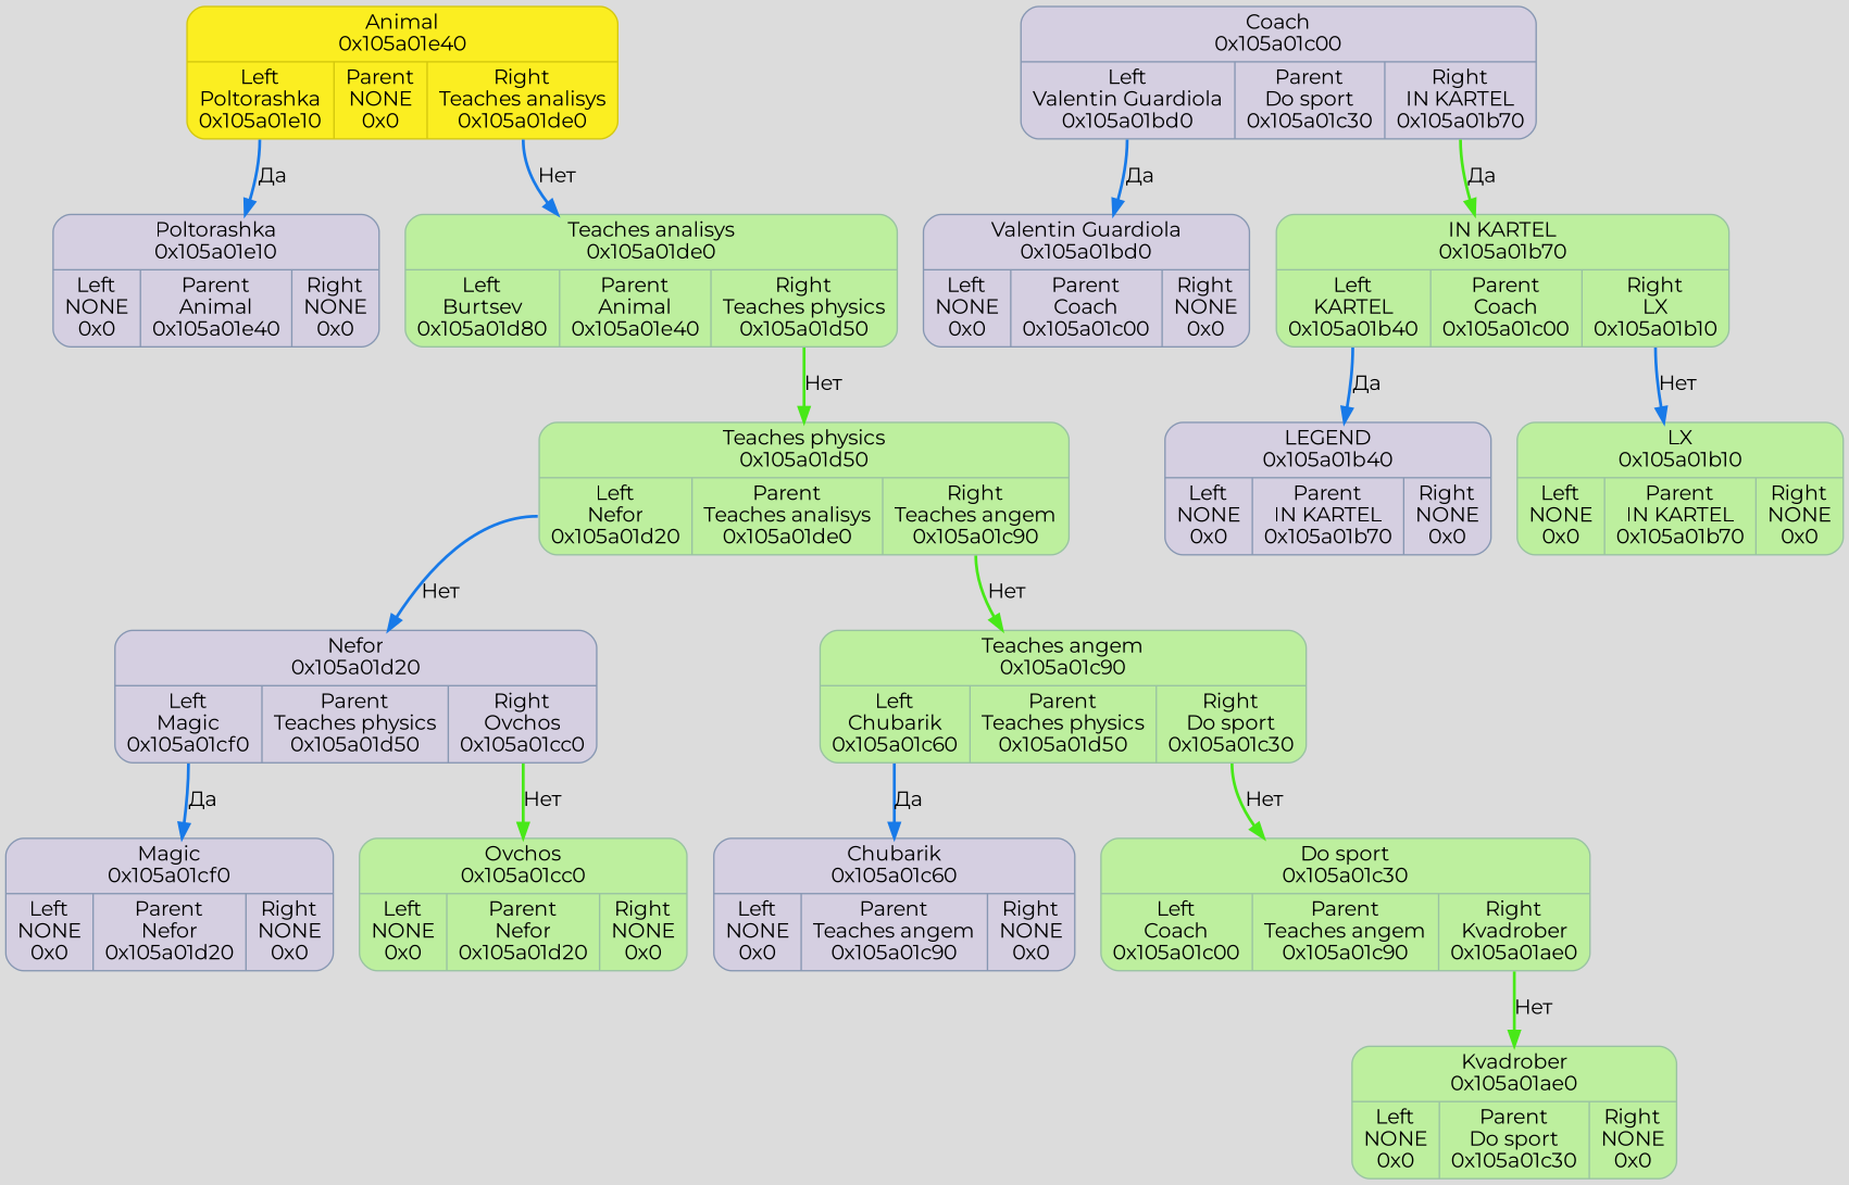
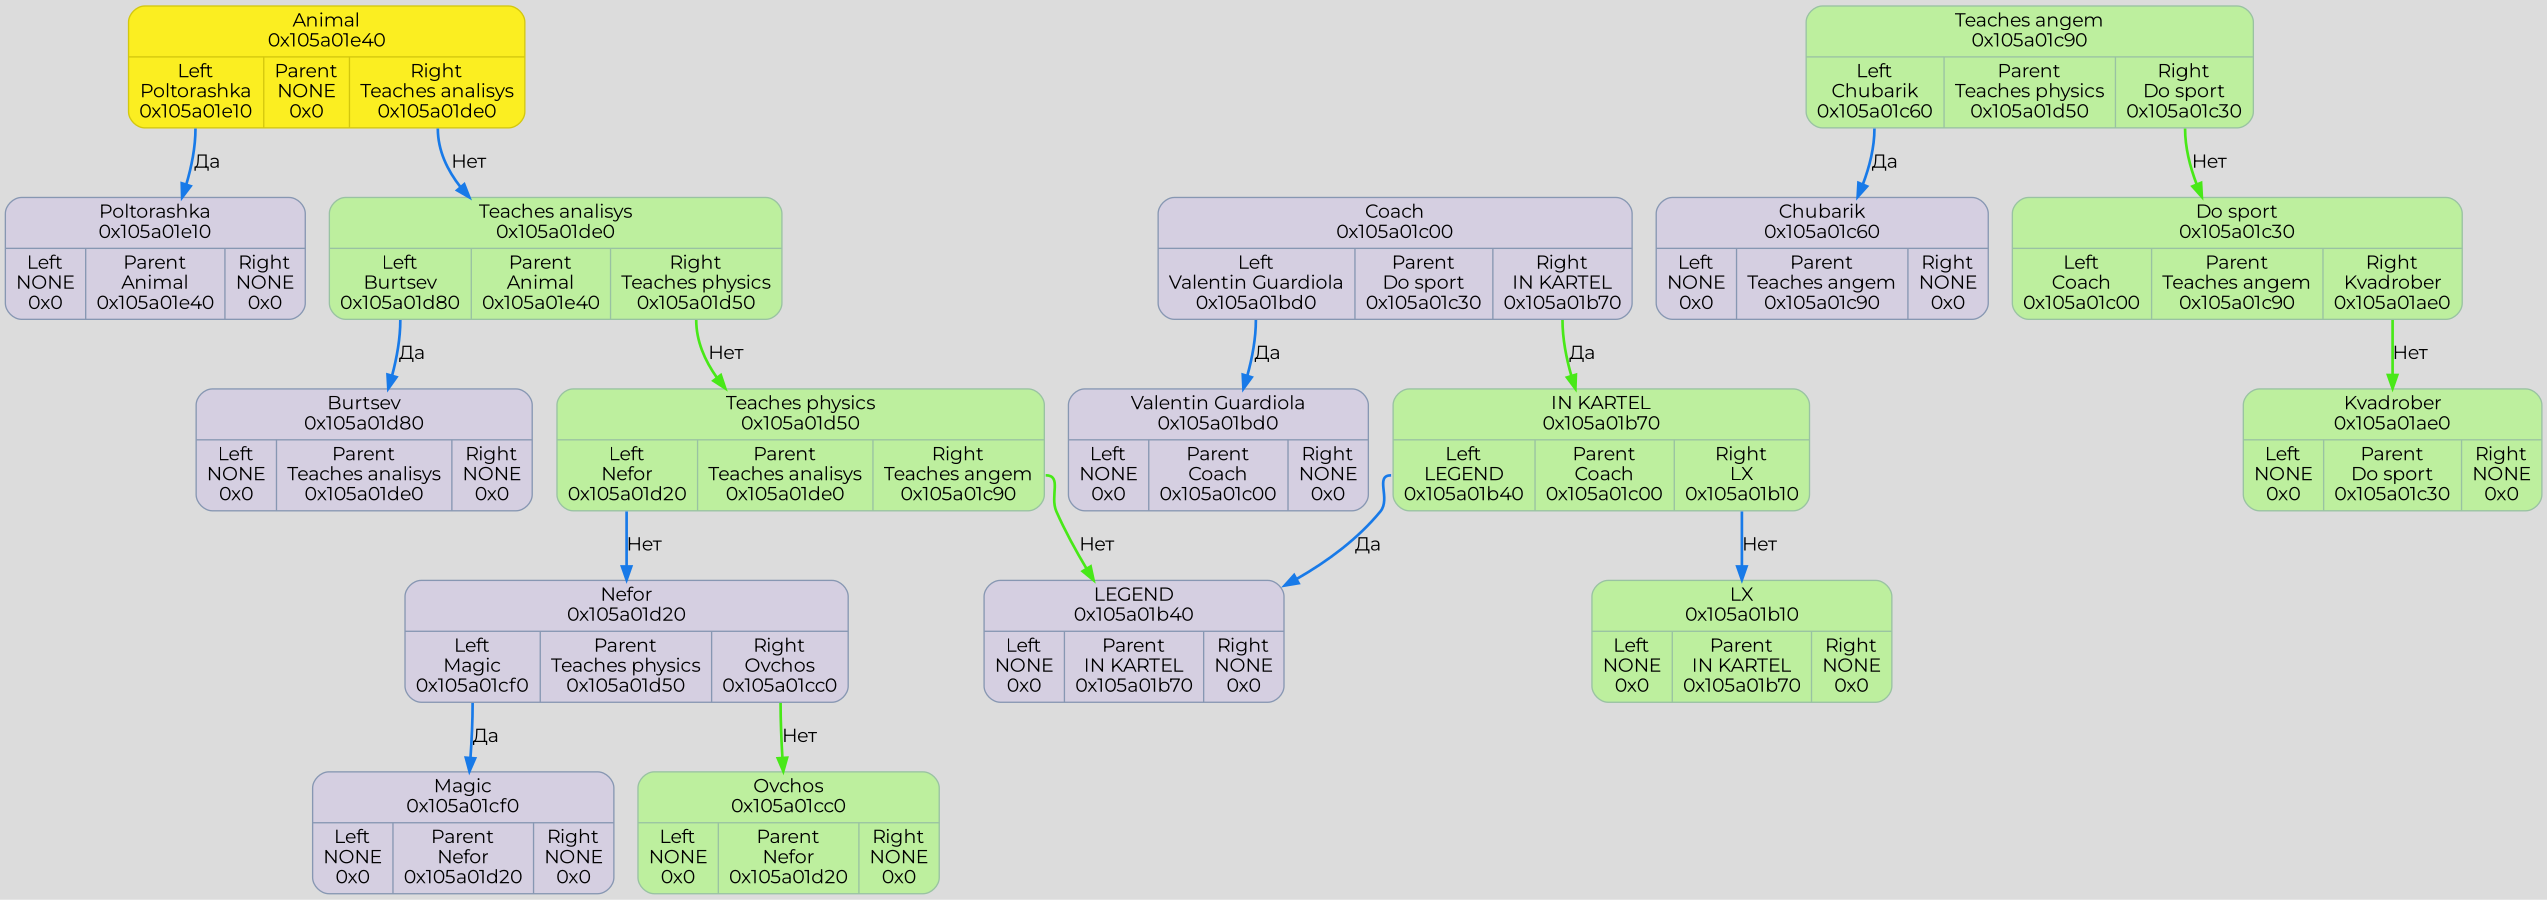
  digraph {
    bgcolor="#DCDCDC"
    fontname=Montserrat
    node [color="#8797b2" fillcolor="#D5CFE1" fontcolor="#000000" fontname=Montserrat shape=Mrecord style=filled]
    edge [color="#187AE8" fontname=Montserrat style=bold tailport=right]
    n1 [color="#D3C70D" fillcolor="#FBEE21" label=" { Animal\n0x105a01e40 | { <left> Left\nPoltorashka\n0x105a01e10 | Parent\nNONE\n0x0 | <right> Right\nTeaches analisys\n0x105a01de0 } } "]
    n2 [label=" { Poltorashka\n0x105a01e10 | { <left> Left\nNONE\n0x0 | Parent\nAnimal\n0x105a01e40 | <right> Right\nNONE\n0x0 } } "]
    n3 [color="#99c2a2" fillcolor="#BDEF9E" label=" { Teaches analisys\n0x105a01de0 | { <left> Left\nBurtsev\n0x105a01d80 | Parent\nAnimal\n0x105a01e40 | <right> Right\nTeaches physics\n0x105a01d50 } } "]
+   n4 [label=" { Burtsev\n0x105a01d80 | { <left> Left\nNONE\n0x0 | Parent\nTeaches analisys\n0x105a01de0 | <right> Right\nNONE\n0x0 } } "]
    n5 [color="#99c2a2" fillcolor="#BDEF9E" label=" { Teaches physics\n0x105a01d50 | { <left> Left\nNefor\n0x105a01d20 | Parent\nTeaches analisys\n0x105a01de0 | <right> Right\nTeaches angem\n0x105a01c90 } } "]
    n6 [label=" { Nefor\n0x105a01d20 | { <left> Left\nMagic\n0x105a01cf0 | Parent\nTeaches physics\n0x105a01d50 | <right> Right\nOvchos\n0x105a01cc0 } } "]
    n7 [color="#99c2a2" fillcolor="#BDEF9E" label=" { Teaches angem\n0x105a01c90 | { <left> Left\nChubarik\n0x105a01c60 | Parent\nTeaches physics\n0x105a01d50 | <right> Right\nDo sport\n0x105a01c30 } } "]
    n8 [label=" { Magic\n0x105a01cf0 | { <left> Left\nNONE\n0x0 | Parent\nNefor\n0x105a01d20 | <right> Right\nNONE\n0x0 } } "]
    n9 [color="#99c2a2" fillcolor="#BDEF9E" label=" { Ovchos\n0x105a01cc0 | { <left> Left\nNONE\n0x0 | Parent\nNefor\n0x105a01d20 | <right> Right\nNONE\n0x0 } } "]
    n10 [label=" { Chubarik\n0x105a01c60 | { <left> Left\nNONE\n0x0 | Parent\nTeaches angem\n0x105a01c90 | <right> Right\nNONE\n0x0 } } "]
    n11 [color="#99c2a2" fillcolor="#BDEF9E" label=" { Do sport\n0x105a01c30 | { <left> Left\nCoach\n0x105a01c00 | Parent\nTeaches angem\n0x105a01c90 | <right> Right\nKvadrober\n0x105a01ae0 } } "]
    n12 [color="#99c2a2" fillcolor="#BDEF9E" label=" { Kvadrober\n0x105a01ae0 | { <left> Left\nNONE\n0x0 | Parent\nDo sport\n0x105a01c30 | <right> Right\nNONE\n0x0 } } "]
    n13 [label=" { Coach\n0x105a01c00 | { <left> Left\nValentin Guardiola\n0x105a01bd0 | Parent\nDo sport\n0x105a01c30 | <right> Right\nIN KARTEL\n0x105a01b70 } } "]
    n14 [label=" { Valentin Guardiola\n0x105a01bd0 | { <left> Left\nNONE\n0x0 | Parent\nCoach\n0x105a01c00 | <right> Right\nNONE\n0x0 } } "]
-   n15 [color="#99c2a2" fillcolor="#BDEF9E" label=" { IN KARTEL\n0x105a01b70 | { <left> Left\nKARTEL\n0x105a01b40 | Parent\nCoach\n0x105a01c00 | <right> Right\nLX\n0x105a01b10 } } "]
+   n15 [color="#99c2a2" fillcolor="#BDEF9E" label=" { IN KARTEL\n0x105a01b70 | { <left> Left\nLEGEND\n0x105a01b40 | Parent\nCoach\n0x105a01c00 | <right> Right\nLX\n0x105a01b10 } } "]
    n16 [label=" { LEGEND\n0x105a01b40 | { <left> Left\nNONE\n0x0 | Parent\nIN KARTEL\n0x105a01b70 | <right> Right\nNONE\n0x0 } } "]
    n17 [color="#99c2a2" fillcolor="#BDEF9E" label=" { LX\n0x105a01b10 | { <left> Left\nNONE\n0x0 | Parent\nIN KARTEL\n0x105a01b70 | <right> Right\nNONE\n0x0 } } "]
    n1 -> n2 [label="Да" tailport=left]
    n1 -> n3 [label="Нет"]
+   n3 -> n4 [label="Да" tailport=left]
    n3 -> n5 [color="#48E818" label="Нет"]
    n5 -> n6 [label="Нет" tailport=left]
-   n5 -> n7 [color="#48E818" label="Нет"]
+   n5 -> n16 [color="#48E818" label="Нет"]
    n6 -> n8 [label="Да" tailport=left]
    n6 -> n9 [color="#48E818" label="Нет"]
    n7 -> n10 [label="Да" tailport=left]
    n7 -> n11 [color="#48E818" label="Нет"]
    n11 -> n12 [color="#48E818" label="Нет"]
    n13 -> n14 [label="Да" tailport=left]
    n13 -> n15 [color="#48E818" label="Да"]
    n15 -> n16 [label="Да" tailport=left]
    n15 -> n17 [label="Нет"]
  }
